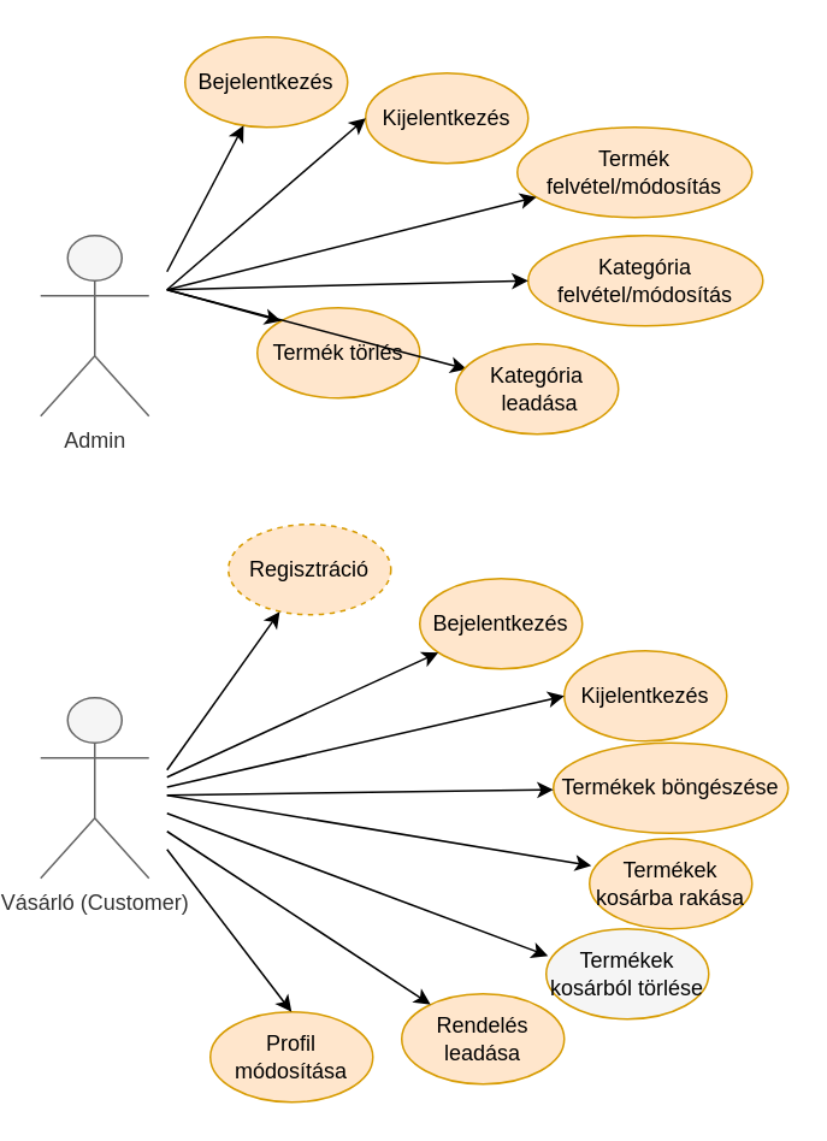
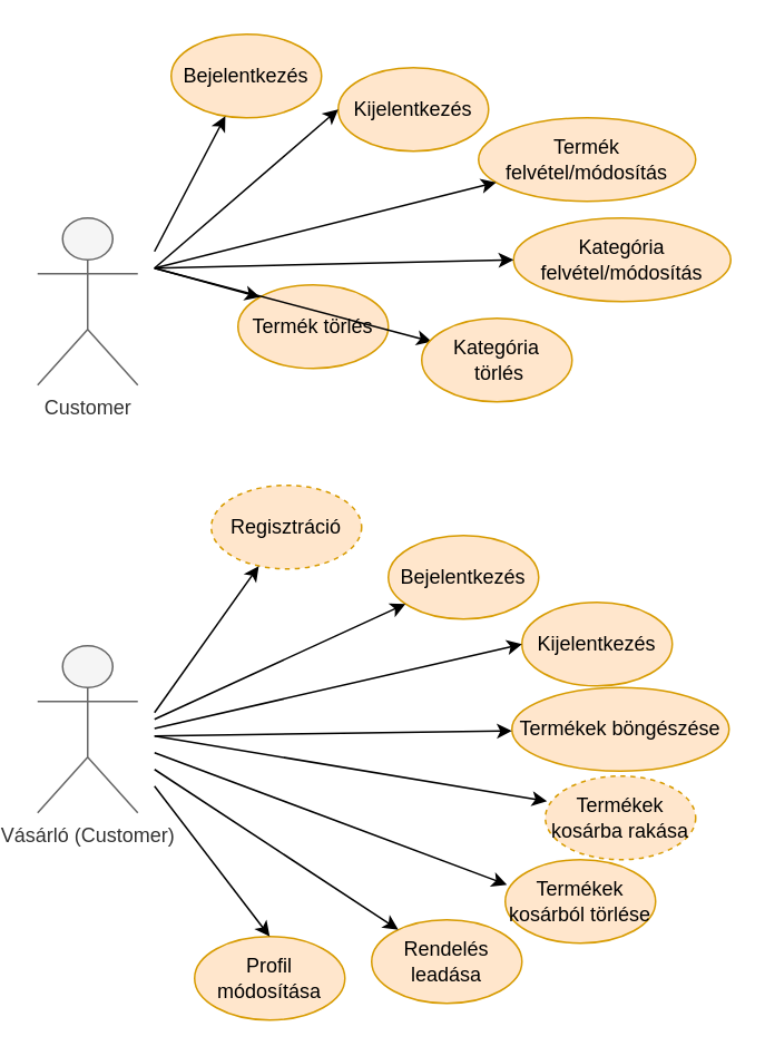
  <mxCell id="0" />
  <mxCell id="1" parent="0" />
- <mxCell id="2" value="Admin" style="shape=umlActor;verticalLabelPosition=bottom;verticalAlign=top;html=1;outlineConnect=0;fillColor=#f5f5f5;fontColor=#333333;strokeColor=#666666;" parent="1" vertex="1"><mxGeometry x="20" y="130" width="60" height="100" as="geometry" /></mxCell>
+ <mxCell id="2" value="Customer" style="shape=umlActor;verticalLabelPosition=bottom;verticalAlign=top;html=1;outlineConnect=0;fillColor=#f5f5f5;fontColor=#333333;strokeColor=#666666;" parent="1" vertex="1"><mxGeometry x="20" y="130" width="60" height="100" as="geometry" /></mxCell>
  <mxCell id="3" value="Bejelentkezés" style="ellipse;whiteSpace=wrap;html=1;fillColor=#ffe6cc;strokeColor=#d79b00;" parent="1" vertex="1"><mxGeometry x="100" y="20" width="90" height="50" as="geometry" /></mxCell>
  <mxCell id="4" value="Kijelentkezés" style="ellipse;whiteSpace=wrap;html=1;fillColor=#ffe6cc;strokeColor=#d79b00;" parent="1" vertex="1"><mxGeometry x="200" y="40" width="90" height="50" as="geometry" /></mxCell>
  <mxCell id="5" value="Termék felvétel/módosítás" style="ellipse;whiteSpace=wrap;html=1;fillColor=#ffe6cc;strokeColor=#d79b00;" parent="1" vertex="1"><mxGeometry x="284" y="70" width="130" height="50" as="geometry" /></mxCell>
  <mxCell id="6" value="Termék törlés" style="ellipse;whiteSpace=wrap;html=1;fillColor=#ffe6cc;strokeColor=#d79b00;" parent="1" vertex="1"><mxGeometry x="140" y="170" width="90" height="50" as="geometry" /></mxCell>
  <mxCell id="7" value="" style="endArrow=classic;html=1;rounded=0;" parent="1" target="3" edge="1"><mxGeometry width="50" height="50" relative="1" as="geometry"><mxPoint x="90" y="150" as="sourcePoint" /><mxPoint x="330" y="370" as="targetPoint" /></mxGeometry></mxCell>
  <mxCell id="8" value="" style="endArrow=classic;html=1;rounded=0;entryX=0;entryY=0.5;entryDx=0;entryDy=0;" parent="1" target="4" edge="1"><mxGeometry width="50" height="50" relative="1" as="geometry"><mxPoint x="90" y="160" as="sourcePoint" /><mxPoint x="236.89" y="148.294" as="targetPoint" /></mxGeometry></mxCell>
  <mxCell id="9" value="" style="endArrow=classic;html=1;rounded=0;" parent="1" target="5" edge="1"><mxGeometry width="50" height="50" relative="1" as="geometry"><mxPoint x="90" y="160" as="sourcePoint" /><mxPoint x="260" y="195" as="targetPoint" /></mxGeometry></mxCell>
  <mxCell id="10" value="" style="endArrow=classic;html=1;rounded=0;entryX=0;entryY=0;entryDx=0;entryDy=0;" parent="1" target="6" edge="1"><mxGeometry width="50" height="50" relative="1" as="geometry"><mxPoint x="90" y="160" as="sourcePoint" /><mxPoint x="270" y="205" as="targetPoint" /></mxGeometry></mxCell>
  <mxCell id="11" value="Vásárló (Customer)" style="shape=umlActor;verticalLabelPosition=bottom;verticalAlign=top;html=1;outlineConnect=0;fillColor=#f5f5f5;fontColor=#333333;strokeColor=#666666;" parent="1" vertex="1"><mxGeometry x="20" y="386" width="60" height="100" as="geometry" /></mxCell>
  <mxCell id="12" value="Regisztráció" style="ellipse;whiteSpace=wrap;html=1;fillColor=#ffe6cc;strokeColor=#d79b00;dashed=1;" parent="1" vertex="1"><mxGeometry x="124" y="290" width="90" height="50" as="geometry" /></mxCell>
  <mxCell id="13" value="Kijelentkezés" style="ellipse;whiteSpace=wrap;html=1;fillColor=#ffe6cc;strokeColor=#d79b00;" parent="1" vertex="1"><mxGeometry x="310" y="360" width="90" height="50" as="geometry" /></mxCell>
  <mxCell id="14" value="Termékek böngészése" style="ellipse;whiteSpace=wrap;html=1;fillColor=#ffe6cc;strokeColor=#d79b00;" parent="1" vertex="1"><mxGeometry x="304" y="411" width="130" height="50" as="geometry" /></mxCell>
- <mxCell id="15" value="Termékek kosárba rakása" style="ellipse;whiteSpace=wrap;html=1;fillColor=#ffe6cc;strokeColor=#d79b00;" parent="1" vertex="1"><mxGeometry x="324" y="464" width="90" height="50" as="geometry" /></mxCell>
+ <mxCell id="15" value="Termékek kosárba rakása" style="ellipse;whiteSpace=wrap;html=1;fillColor=#ffe6cc;strokeColor=#d79b00;dashed=1;" parent="1" vertex="1"><mxGeometry x="324" y="464" width="90" height="50" as="geometry" /></mxCell>
  <mxCell id="16" value="" style="endArrow=classic;html=1;rounded=0;" parent="1" target="12" edge="1"><mxGeometry width="50" height="50" relative="1" as="geometry"><mxPoint x="90" y="426" as="sourcePoint" /><mxPoint x="330" y="606" as="targetPoint" /></mxGeometry></mxCell>
  <mxCell id="17" value="" style="endArrow=classic;html=1;rounded=0;entryX=0;entryY=0.5;entryDx=0;entryDy=0;" parent="1" target="13" edge="1"><mxGeometry width="50" height="50" relative="1" as="geometry"><mxPoint x="90" y="435.535" as="sourcePoint" /><mxPoint x="236.89" y="384.294" as="targetPoint" /></mxGeometry></mxCell>
  <mxCell id="18" value="" style="endArrow=classic;html=1;rounded=0;" parent="1" target="14" edge="1"><mxGeometry width="50" height="50" relative="1" as="geometry"><mxPoint x="90" y="440" as="sourcePoint" /><mxPoint x="260" y="431" as="targetPoint" /></mxGeometry></mxCell>
  <mxCell id="19" value="" style="endArrow=classic;html=1;rounded=0;entryX=0.011;entryY=0.3;entryDx=0;entryDy=0;entryPerimeter=0;" parent="1" target="15" edge="1"><mxGeometry width="50" height="50" relative="1" as="geometry"><mxPoint x="90" y="440" as="sourcePoint" /><mxPoint x="270" y="441" as="targetPoint" /></mxGeometry></mxCell>
  <mxCell id="20" value="Bejelentkezés" style="ellipse;whiteSpace=wrap;html=1;fillColor=#ffe6cc;strokeColor=#d79b00;" parent="1" vertex="1"><mxGeometry x="230" y="320" width="90" height="50" as="geometry" /></mxCell>
  <mxCell id="21" value="" style="endArrow=classic;html=1;rounded=0;" parent="1" target="20" edge="1"><mxGeometry width="50" height="50" relative="1" as="geometry"><mxPoint x="90" y="430" as="sourcePoint" /><mxPoint x="405" y="641" as="targetPoint" /></mxGeometry></mxCell>
- <mxCell id="22" value="Termékek kosárból törlése" style="ellipse;whiteSpace=wrap;html=1;fillColor=#f5f5f5;strokeColor=#d79b00;" parent="1" vertex="1"><mxGeometry x="300" y="514" width="90" height="50" as="geometry" /></mxCell>
+ <mxCell id="22" value="Termékek kosárból törlése" style="ellipse;whiteSpace=wrap;html=1;fillColor=#ffe6cc;strokeColor=#d79b00;" parent="1" vertex="1"><mxGeometry x="300" y="514" width="90" height="50" as="geometry" /></mxCell>
  <mxCell id="23" value="" style="endArrow=classic;html=1;rounded=0;entryX=0.011;entryY=0.3;entryDx=0;entryDy=0;entryPerimeter=0;" parent="1" target="22" edge="1"><mxGeometry width="50" height="50" relative="1" as="geometry"><mxPoint x="90" y="450" as="sourcePoint" /><mxPoint x="250" y="485" as="targetPoint" /></mxGeometry></mxCell>
  <mxCell id="24" value="Rendelés leadása" style="ellipse;whiteSpace=wrap;html=1;fillColor=#ffe6cc;strokeColor=#d79b00;" parent="1" vertex="1"><mxGeometry x="220" y="550" width="90" height="50" as="geometry" /></mxCell>
  <mxCell id="25" value="" style="endArrow=classic;html=1;rounded=0;" parent="1" target="24" edge="1"><mxGeometry width="50" height="50" relative="1" as="geometry"><mxPoint x="90" y="460" as="sourcePoint" /><mxPoint x="179" y="535" as="targetPoint" /></mxGeometry></mxCell>
  <mxCell id="26" value="Profil módosítása" style="ellipse;whiteSpace=wrap;html=1;fillColor=#ffe6cc;strokeColor=#d79b00;" parent="1" vertex="1"><mxGeometry x="114" y="560" width="90" height="50" as="geometry" /></mxCell>
  <mxCell id="27" value="" style="endArrow=classic;html=1;rounded=0;entryX=0.5;entryY=0;entryDx=0;entryDy=0;" parent="1" target="26" edge="1"><mxGeometry width="50" height="50" relative="1" as="geometry"><mxPoint x="90" y="470" as="sourcePoint" /><mxPoint x="245.947" y="565.908" as="targetPoint" /></mxGeometry></mxCell>
- <mxCell id="28" value="Kategória felvétel/módosítás" style="ellipse;whiteSpace=wrap;html=1;fillColor=#ffe6cc;strokeColor=#d79b00;" vertex="1" parent="1"><mxGeometry x="290" y="130" width="130" height="50" as="geometry" /></mxCell>
+ <mxCell id="28" value="Kategória felvétel/módosítás" style="ellipse;whiteSpace=wrap;html=1;fillColor=#ffe6cc;strokeColor=#d79b00;" vertex="1" parent="1"><mxGeometry x="305" y="130" width="130" height="50" as="geometry" /></mxCell>
  <mxCell id="29" value="" style="endArrow=classic;html=1;rounded=0;entryX=0;entryY=0.5;entryDx=0;entryDy=0;" edge="1" parent="1" target="28"><mxGeometry width="50" height="50" relative="1" as="geometry"><mxPoint x="90" y="160" as="sourcePoint" /><mxPoint x="304.564" y="118.662" as="targetPoint" /></mxGeometry></mxCell>
  <mxCell id="30" value="" style="endArrow=classic;html=1;rounded=0;entryX=0.067;entryY=0.28;entryDx=0;entryDy=0;entryPerimeter=0;" edge="1" parent="1" target="31"><mxGeometry width="50" height="50" relative="1" as="geometry"><mxPoint x="90" y="160" as="sourcePoint" /><mxPoint x="260" y="200" as="targetPoint" /></mxGeometry></mxCell>
- <mxCell id="31" value="Kategória&lt;br&gt;&amp;nbsp;leadása" style="ellipse;whiteSpace=wrap;html=1;fillColor=#ffe6cc;strokeColor=#d79b00;" vertex="1" parent="1"><mxGeometry x="250" y="190" width="90" height="50" as="geometry" /></mxCell>
+ <mxCell id="31" value="Kategória&lt;br&gt;&amp;nbsp;törlés" style="ellipse;whiteSpace=wrap;html=1;fillColor=#ffe6cc;strokeColor=#d79b00;" vertex="1" parent="1"><mxGeometry x="250" y="190" width="90" height="50" as="geometry" /></mxCell>
